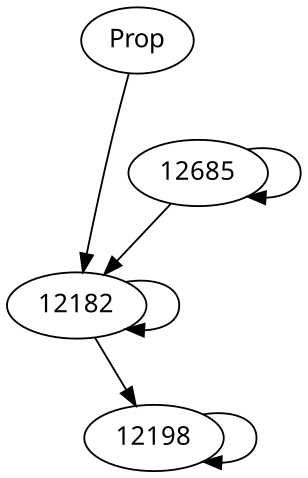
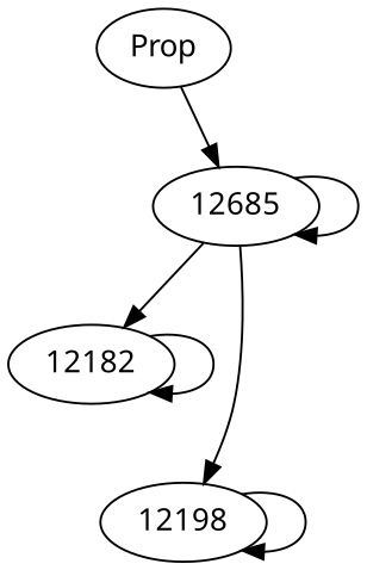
  digraph {
    fontname="Noto Sans"
    node [fontname="Noto Sans"]
    edge [fontname="Noto Sans"]
    n1 [label=12685]
    Prop
    12182
    12198
    n1 -> n1
    n1 -> 12182
-   Prop -> 12182
+   Prop -> n1
    12182 -> 12182
-   12182 -> 12198
+   n1 -> 12198
    12198 -> 12198
  }
